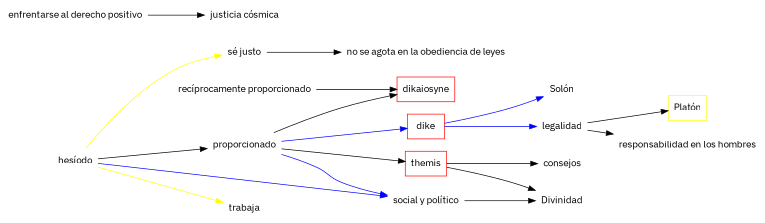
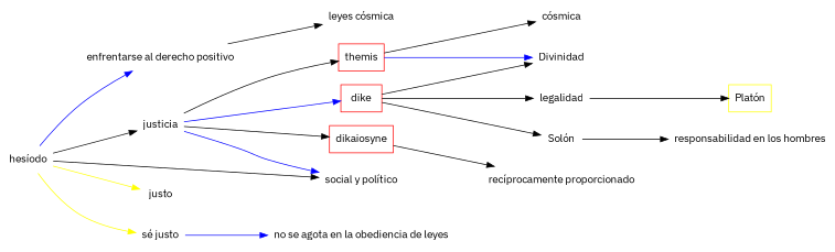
  digraph {
    fontname="IBM Plex Sans"
    rankdir=LR
    node [color=white fontname="IBM Plex Sans" shape=box]
    edge [color=black fontname="IBM Plex Sans"]
    themis [color=red]
-   consejos
+   consejos [label="cósmica"]
    Divinidad
    dike [color=red]
    legalidad
    "Solón"
    "Platón" [color=yellow]
    "enfrentarse al derecho positivo"
-   "justicia cósmica"
+   "justicia cósmica" [label="leyes cósmica"]
    "responsabilidad en los hombres"
    dikaiosyne [color=red]
    "recíprocamente proporcionado"
-   justicia [label=proporcionado]
+   justicia
    "social y político"
    "hesíodo"
-   trabaja
+   trabaja [label=justo]
    "sé justo"
    "no se agota en la obediencia de leyes"
    themis -> consejos
-   themis -> Divinidad
-   "social y político" -> Divinidad
-   dike -> legalidad [color=blue]
-   dike -> "Solón" [color=blue]
+   themis -> Divinidad [color=blue]
+   dike -> Divinidad
+   dike -> legalidad
+   dike -> "Solón"
    legalidad -> "Platón"
-   legalidad -> "responsabilidad en los hombres"
+   "Solón" -> "responsabilidad en los hombres"
    "enfrentarse al derecho positivo" -> "justicia cósmica"
-   "recíprocamente proporcionado" -> dikaiosyne
+   dikaiosyne -> "recíprocamente proporcionado"
    justicia -> themis
    justicia -> dike [color=blue]
    justicia -> dikaiosyne
    justicia -> "social y político" [color=blue]
+   "hesíodo" -> "enfrentarse al derecho positivo" [color=blue]
    "hesíodo" -> justicia
-   "hesíodo" -> "social y político" [color=blue]
+   "hesíodo" -> "social y político"
    "hesíodo" -> trabaja [color=yellow]
    "hesíodo" -> "sé justo" [color=yellow]
-   "sé justo" -> "no se agota en la obediencia de leyes"
+   "sé justo" -> "no se agota en la obediencia de leyes" [color=blue]
  }
